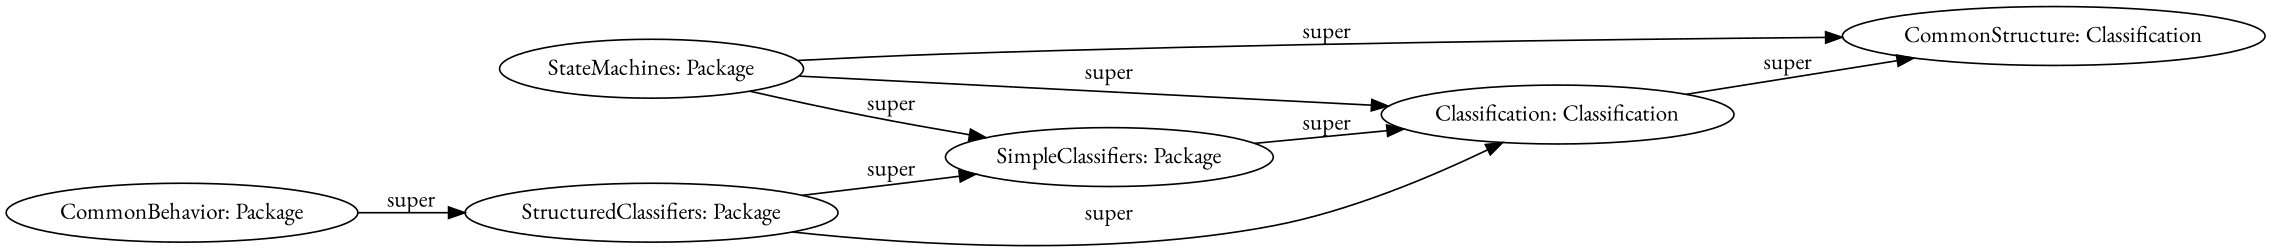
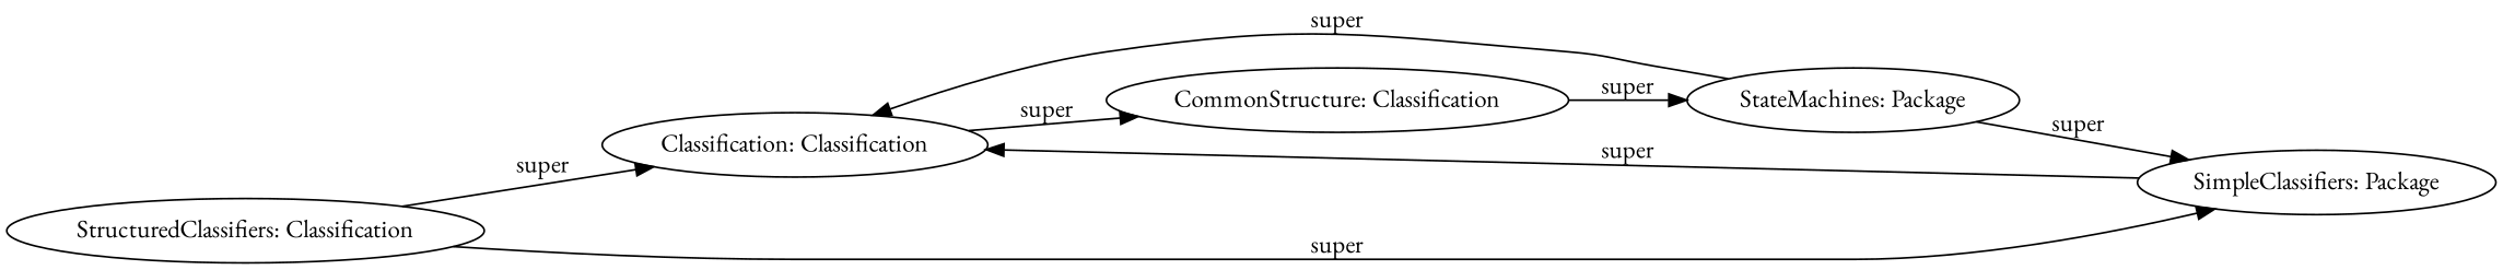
  digraph {
    fontname="EB Garamond"
    rankdir=LR
    node [fillcolor=white fontname="EB Garamond" style=solid]
    edge [color=black fontname="EB Garamond" style=solid]
-   n1 [label="StructuredClassifiers: Package"]
+   n1 [label="StructuredClassifiers: Classification"]
    n2 [label="Classification: Classification"]
    n3 [label="SimpleClassifiers: Package"]
    n4 [label="CommonStructure: Classification"]
-   n5 [label="CommonBehavior: Package"]
    n6 [label="StateMachines: Package"]
    subgraph sub_1 {
      shape=box
      style=filled
    }
    n1 -> n2 [label=super]
    n1 -> n3 [label=super]
    n2 -> n4 [label=super]
    n3 -> n2 [label=super]
-   n5 -> n1 [label=super]
    n6 -> n2 [label=super]
    n6 -> n3 [label=super]
-   n6 -> n4 [label=super]
+   n4 -> n6 [label=super]
  }
